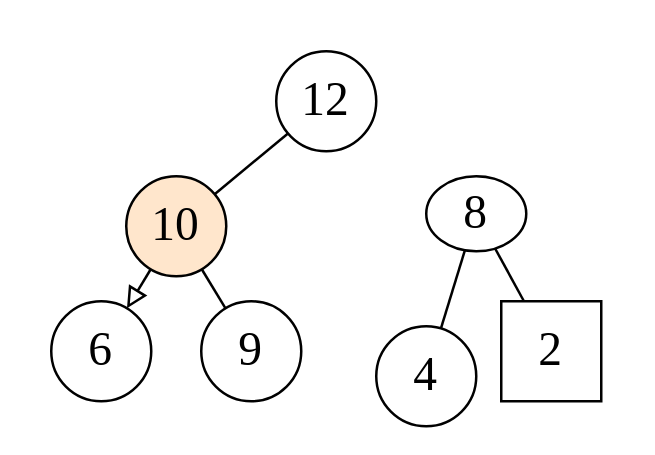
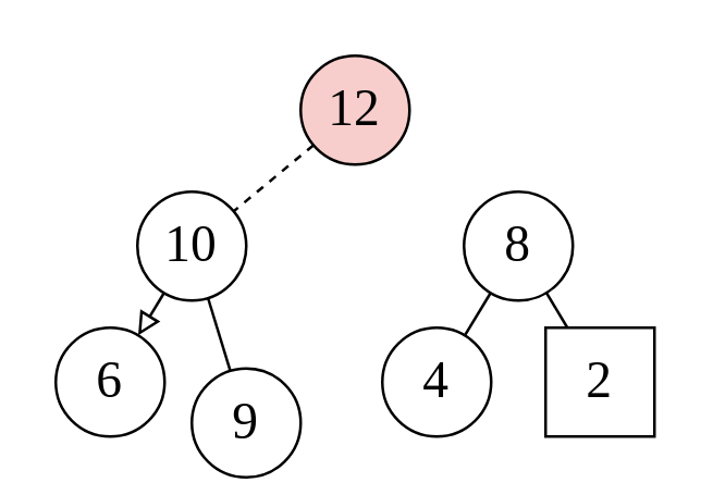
  <mxCell id="0" />
  <mxCell id="1" parent="0" />
- <mxCell id="2" style="edgeStyle=none;html=1;fontFamily=Times New Roman;fontSize=19;endArrow=none;endFill=0;" parent="1" source="3" target="6" edge="1"><mxGeometry relative="1" as="geometry" /></mxCell>
- <mxCell id="3" value="12" style="ellipse;whiteSpace=wrap;html=1;fontFamily=Times New Roman;fontSize=19;" parent="1" vertex="1"><mxGeometry x="110" y="20" width="40" height="40" as="geometry" /></mxCell>
+ <mxCell id="2" style="edgeStyle=none;html=1;fontFamily=Times New Roman;fontSize=19;endArrow=none;endFill=0;dashed=1;" parent="1" source="3" target="6" edge="1"><mxGeometry relative="1" as="geometry" /></mxCell>
+ <mxCell id="3" value="12" style="ellipse;whiteSpace=wrap;html=1;fontFamily=Times New Roman;fontSize=19;fillColor=#f8cecc;" parent="1" vertex="1"><mxGeometry x="110" y="20" width="40" height="40" as="geometry" /></mxCell>
  <mxCell id="4" style="edgeStyle=none;html=1;fontFamily=Times New Roman;fontSize=19;endArrow=block;endFill=0;" parent="1" source="6" target="10" edge="1"><mxGeometry relative="1" as="geometry" /></mxCell>
  <mxCell id="5" style="edgeStyle=none;html=1;fontFamily=Times New Roman;fontSize=19;endArrow=none;endFill=0;" parent="1" source="6" target="11" edge="1"><mxGeometry relative="1" as="geometry" /></mxCell>
- <mxCell id="6" value="10" style="ellipse;whiteSpace=wrap;html=1;fontFamily=Times New Roman;fontSize=19;fillColor=#ffe6cc;" parent="1" vertex="1"><mxGeometry x="50" y="70" width="40" height="40" as="geometry" /></mxCell>
+ <mxCell id="6" value="10" style="ellipse;whiteSpace=wrap;html=1;fontFamily=Times New Roman;fontSize=19;" parent="1" vertex="1"><mxGeometry x="50" y="70" width="40" height="40" as="geometry" /></mxCell>
  <mxCell id="7" style="edgeStyle=none;html=1;fontFamily=Times New Roman;fontSize=19;endArrow=none;endFill=0;" parent="1" source="9" target="12" edge="1"><mxGeometry relative="1" as="geometry" /></mxCell>
  <mxCell id="8" style="edgeStyle=none;html=1;fontFamily=Times New Roman;fontSize=19;endArrow=none;endFill=0;" parent="1" source="9" target="13" edge="1"><mxGeometry relative="1" as="geometry" /></mxCell>
- <mxCell id="9" value="8" style="ellipse;whiteSpace=wrap;html=1;fontFamily=Times New Roman;fontSize=19;" parent="1" vertex="1"><mxGeometry x="170" y="70" width="40" height="30" as="geometry" /></mxCell>
+ <mxCell id="9" value="8" style="ellipse;whiteSpace=wrap;html=1;fontFamily=Times New Roman;fontSize=19;" parent="1" vertex="1"><mxGeometry x="170" y="70" width="40" height="40" as="geometry" /></mxCell>
  <mxCell id="10" value="6" style="ellipse;whiteSpace=wrap;html=1;fontFamily=Times New Roman;fontSize=19;" parent="1" vertex="1"><mxGeometry x="20" y="120" width="40" height="40" as="geometry" /></mxCell>
- <mxCell id="11" value="9" style="ellipse;whiteSpace=wrap;html=1;fontFamily=Times New Roman;fontSize=19;" parent="1" vertex="1"><mxGeometry x="80" y="120" width="40" height="40" as="geometry" /></mxCell>
- <mxCell id="12" value="4" style="ellipse;whiteSpace=wrap;html=1;fontFamily=Times New Roman;fontSize=19;" parent="1" vertex="1"><mxGeometry x="150" y="130" width="40" height="40" as="geometry" /></mxCell>
+ <mxCell id="11" value="9" style="ellipse;whiteSpace=wrap;html=1;fontFamily=Times New Roman;fontSize=19;" parent="1" vertex="1"><mxGeometry x="70" y="135" width="40" height="40" as="geometry" /></mxCell>
+ <mxCell id="12" value="4" style="ellipse;whiteSpace=wrap;html=1;fontFamily=Times New Roman;fontSize=19;" parent="1" vertex="1"><mxGeometry x="140" y="120" width="40" height="40" as="geometry" /></mxCell>
  <mxCell id="13" value="2" style="whiteSpace=wrap;html=1;fontFamily=Times New Roman;fontSize=19;rounded=0;" parent="1" vertex="1"><mxGeometry x="200" y="120" width="40" height="40" as="geometry" /></mxCell>
